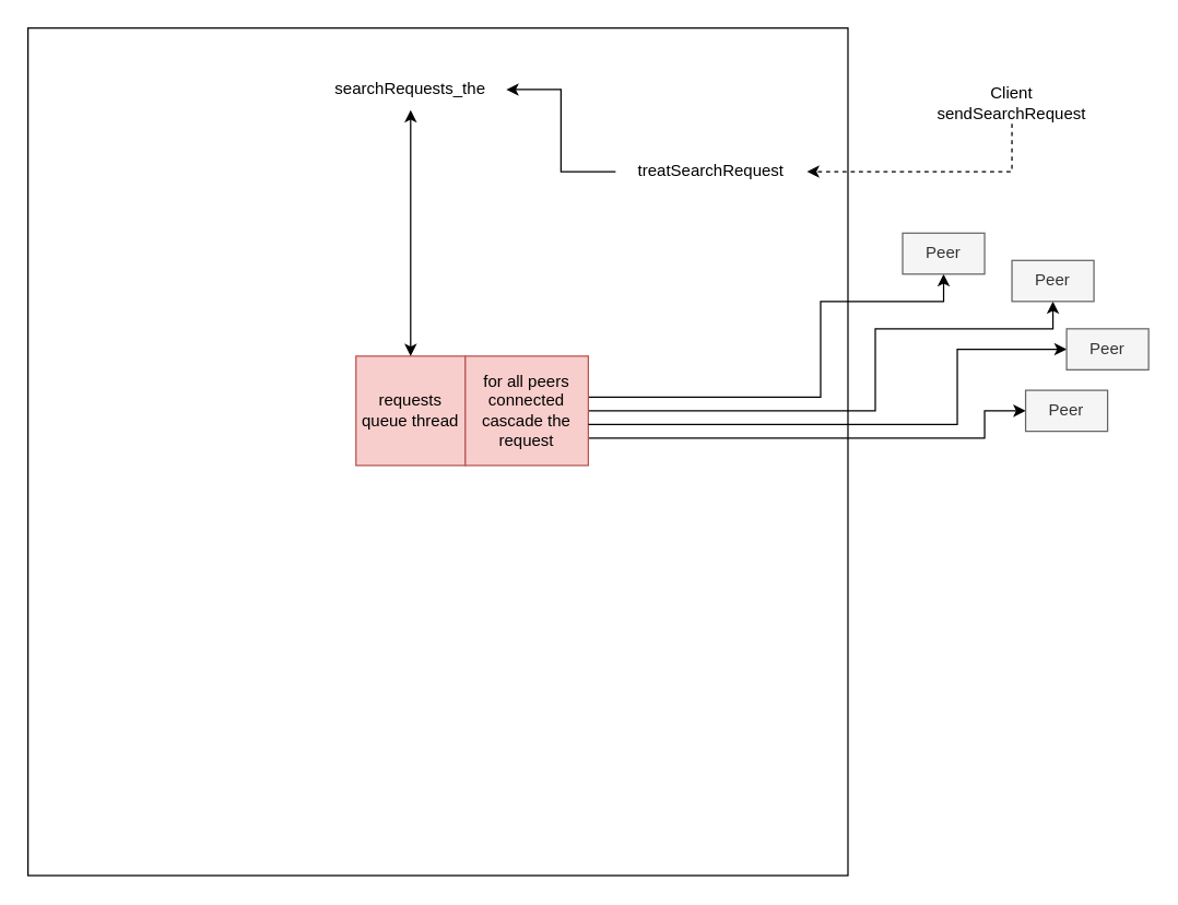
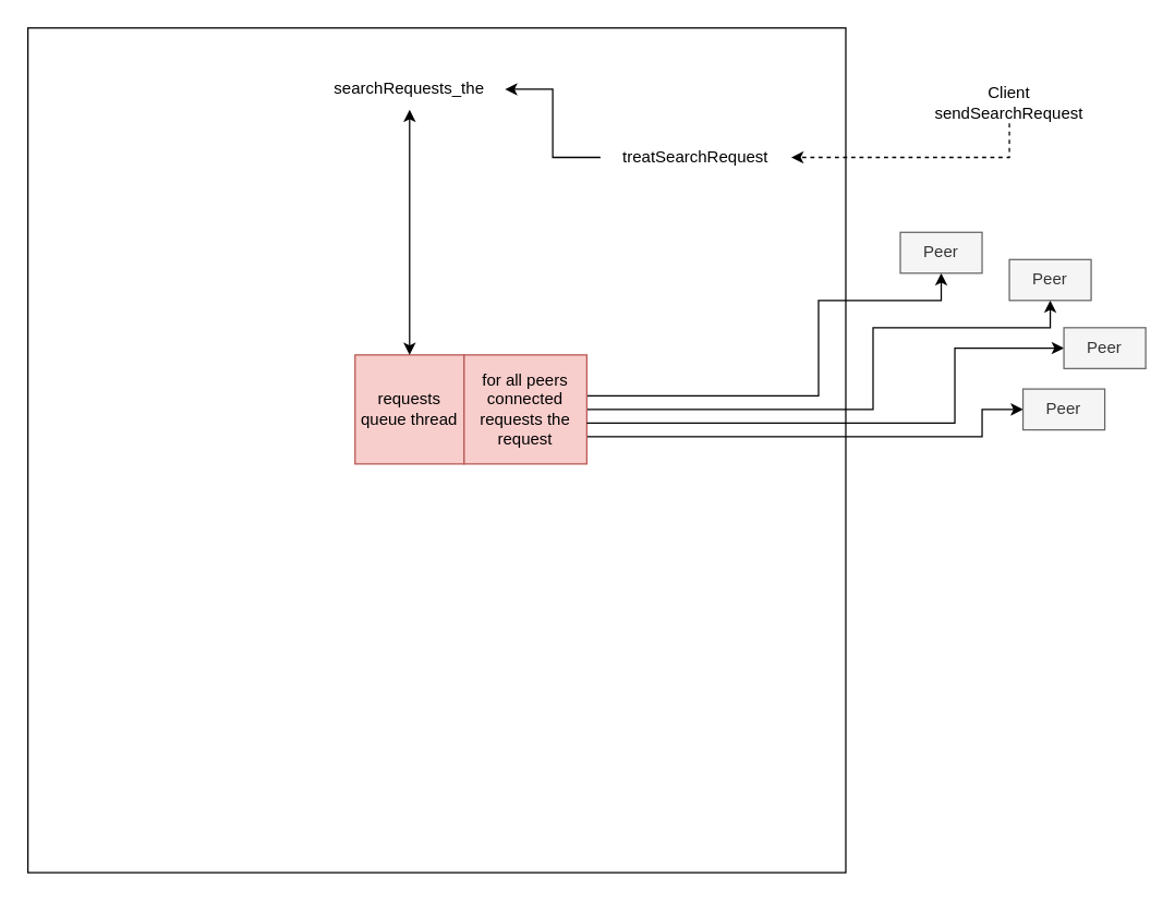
  <mxCell id="0" />
  <mxCell id="1" parent="0" />
  <mxCell id="2" value="" style="rounded=0;whiteSpace=wrap;html=1;" vertex="1" parent="1"><mxGeometry x="20" y="20" width="600" height="620" as="geometry" /></mxCell>
  <mxCell id="3" style="edgeStyle=orthogonalEdgeStyle;rounded=0;orthogonalLoop=1;jettySize=auto;html=1;exitX=0.5;exitY=1;exitDx=0;exitDy=0;entryX=1;entryY=0.5;entryDx=0;entryDy=0;dashed=1;" edge="1" parent="1" source="4" target="6"><mxGeometry relative="1" as="geometry" /></mxCell>
  <mxCell id="4" value="&lt;div&gt;Client&lt;/div&gt;&lt;div&gt;sendSearchRequest&lt;br&gt;&lt;/div&gt;" style="text;html=1;strokeColor=none;fillColor=none;align=center;verticalAlign=middle;whiteSpace=wrap;rounded=0;" vertex="1" parent="1"><mxGeometry x="710" y="60" width="60" height="30" as="geometry" /></mxCell>
  <mxCell id="5" style="edgeStyle=orthogonalEdgeStyle;rounded=0;orthogonalLoop=1;jettySize=auto;html=1;exitX=0;exitY=0.5;exitDx=0;exitDy=0;entryX=1;entryY=0.5;entryDx=0;entryDy=0;" edge="1" parent="1" source="6" target="7"><mxGeometry relative="1" as="geometry" /></mxCell>
- <mxCell id="6" value="treatSearchRequest" style="text;html=1;strokeColor=none;fillColor=none;align=center;verticalAlign=middle;whiteSpace=wrap;rounded=0;" vertex="1" parent="1"><mxGeometry x="450" y="110" width="140" height="30" as="geometry" /></mxCell>
+ <mxCell id="6" value="treatSearchRequest" style="text;html=1;strokeColor=none;fillColor=none;align=center;verticalAlign=middle;whiteSpace=wrap;rounded=0;" vertex="1" parent="1"><mxGeometry x="440" y="100" width="140" height="30" as="geometry" /></mxCell>
  <mxCell id="7" value="searchRequests_the" style="text;html=1;strokeColor=none;fillColor=none;align=center;verticalAlign=middle;whiteSpace=wrap;rounded=0;" vertex="1" parent="1"><mxGeometry x="230" y="50" width="140" height="30" as="geometry" /></mxCell>
  <mxCell id="8" value="requests queue thread" style="text;html=1;strokeColor=#b85450;fillColor=#f8cecc;align=center;verticalAlign=middle;whiteSpace=wrap;rounded=0;" vertex="1" parent="1"><mxGeometry x="260" y="260" width="80" height="80" as="geometry" /></mxCell>
  <mxCell id="9" value="" style="endArrow=classic;startArrow=classic;html=1;rounded=0;entryX=0.5;entryY=1;entryDx=0;entryDy=0;exitX=0.5;exitY=0;exitDx=0;exitDy=0;" edge="1" parent="1" source="8" target="7"><mxGeometry width="50" height="50" relative="1" as="geometry"><mxPoint x="400" y="360" as="sourcePoint" /><mxPoint x="450" y="310" as="targetPoint" /></mxGeometry></mxCell>
  <mxCell id="10" style="edgeStyle=orthogonalEdgeStyle;rounded=0;orthogonalLoop=1;jettySize=auto;html=1;exitX=1;exitY=0.25;exitDx=0;exitDy=0;" edge="1" parent="1" source="13" target="14"><mxGeometry relative="1" as="geometry"><Array as="points"><mxPoint x="430" y="290" /><mxPoint x="600" y="290" /><mxPoint x="600" y="220" /><mxPoint x="690" y="220" /></Array></mxGeometry></mxCell>
  <mxCell id="11" style="edgeStyle=orthogonalEdgeStyle;rounded=0;orthogonalLoop=1;jettySize=auto;html=1;exitX=1;exitY=0.5;exitDx=0;exitDy=0;entryX=0.5;entryY=1;entryDx=0;entryDy=0;" edge="1" parent="1" source="13" target="15"><mxGeometry relative="1" as="geometry"><Array as="points"><mxPoint x="640" y="300" /><mxPoint x="640" y="240" /><mxPoint x="770" y="240" /></Array></mxGeometry></mxCell>
  <mxCell id="12" style="edgeStyle=orthogonalEdgeStyle;rounded=0;orthogonalLoop=1;jettySize=auto;html=1;entryX=0;entryY=0.5;entryDx=0;entryDy=0;" edge="1" parent="1" target="18"><mxGeometry relative="1" as="geometry"><mxPoint x="430" y="320" as="sourcePoint" /><Array as="points"><mxPoint x="720" y="320" /><mxPoint x="720" y="300" /></Array></mxGeometry></mxCell>
- <mxCell id="13" value="for all peers connected cascade the request" style="text;html=1;strokeColor=#b85450;fillColor=#f8cecc;align=center;verticalAlign=middle;whiteSpace=wrap;rounded=0;" vertex="1" parent="1"><mxGeometry x="340" y="260" width="90" height="80" as="geometry" /></mxCell>
+ <mxCell id="13" value="for all peers connected requests the request" style="text;html=1;strokeColor=#b85450;fillColor=#f8cecc;align=center;verticalAlign=middle;whiteSpace=wrap;rounded=0;" vertex="1" parent="1"><mxGeometry x="340" y="260" width="90" height="80" as="geometry" /></mxCell>
  <mxCell id="14" value="Peer" style="text;html=1;strokeColor=#666666;fillColor=#f5f5f5;align=center;verticalAlign=middle;whiteSpace=wrap;rounded=0;fontColor=#333333;" vertex="1" parent="1"><mxGeometry x="660" y="170" width="60" height="30" as="geometry" /></mxCell>
  <mxCell id="15" value="Peer" style="text;html=1;strokeColor=#666666;fillColor=#f5f5f5;align=center;verticalAlign=middle;whiteSpace=wrap;rounded=0;fontColor=#333333;" vertex="1" parent="1"><mxGeometry x="740" y="190" width="60" height="30" as="geometry" /></mxCell>
  <mxCell id="16" style="edgeStyle=orthogonalEdgeStyle;rounded=0;orthogonalLoop=1;jettySize=auto;html=1;entryX=0;entryY=0.5;entryDx=0;entryDy=0;" edge="1" parent="1" target="17" source="13"><mxGeometry relative="1" as="geometry"><mxPoint x="425" y="360" as="sourcePoint" /><Array as="points"><mxPoint x="700" y="310" /><mxPoint x="700" y="255" /></Array></mxGeometry></mxCell>
  <mxCell id="17" value="Peer" style="text;html=1;strokeColor=#666666;fillColor=#f5f5f5;align=center;verticalAlign=middle;whiteSpace=wrap;rounded=0;fontColor=#333333;" vertex="1" parent="1"><mxGeometry x="780" y="240" width="60" height="30" as="geometry" /></mxCell>
  <mxCell id="18" value="Peer" style="text;html=1;strokeColor=#666666;fillColor=#f5f5f5;align=center;verticalAlign=middle;whiteSpace=wrap;rounded=0;fontColor=#333333;" vertex="1" parent="1"><mxGeometry x="750" y="285" width="60" height="30" as="geometry" /></mxCell>
